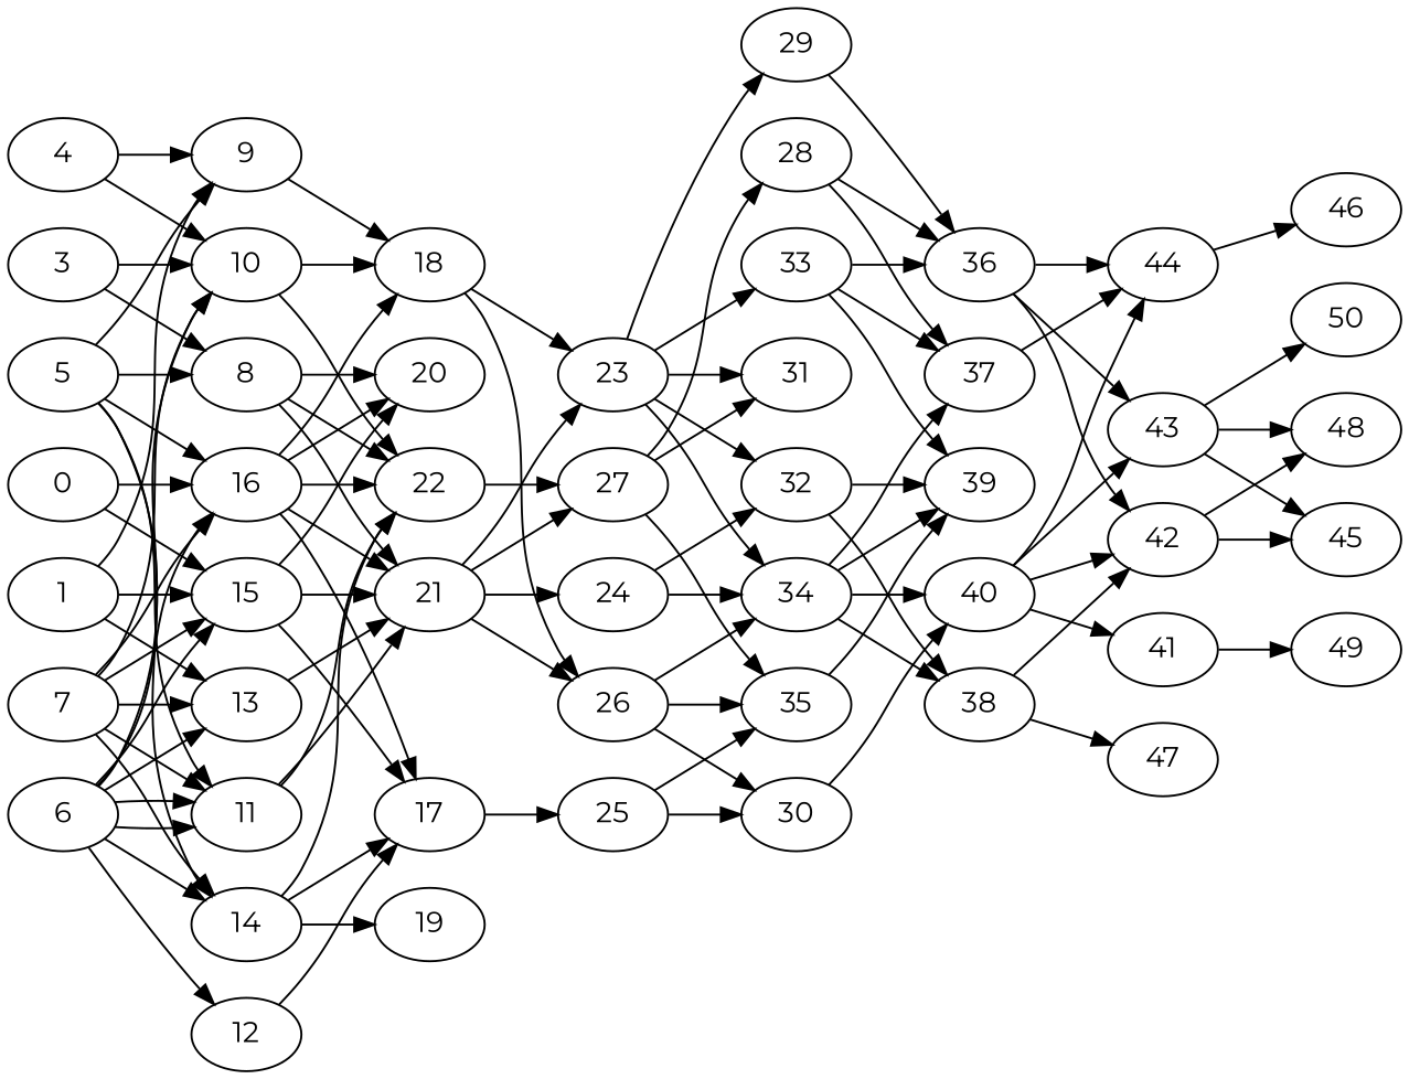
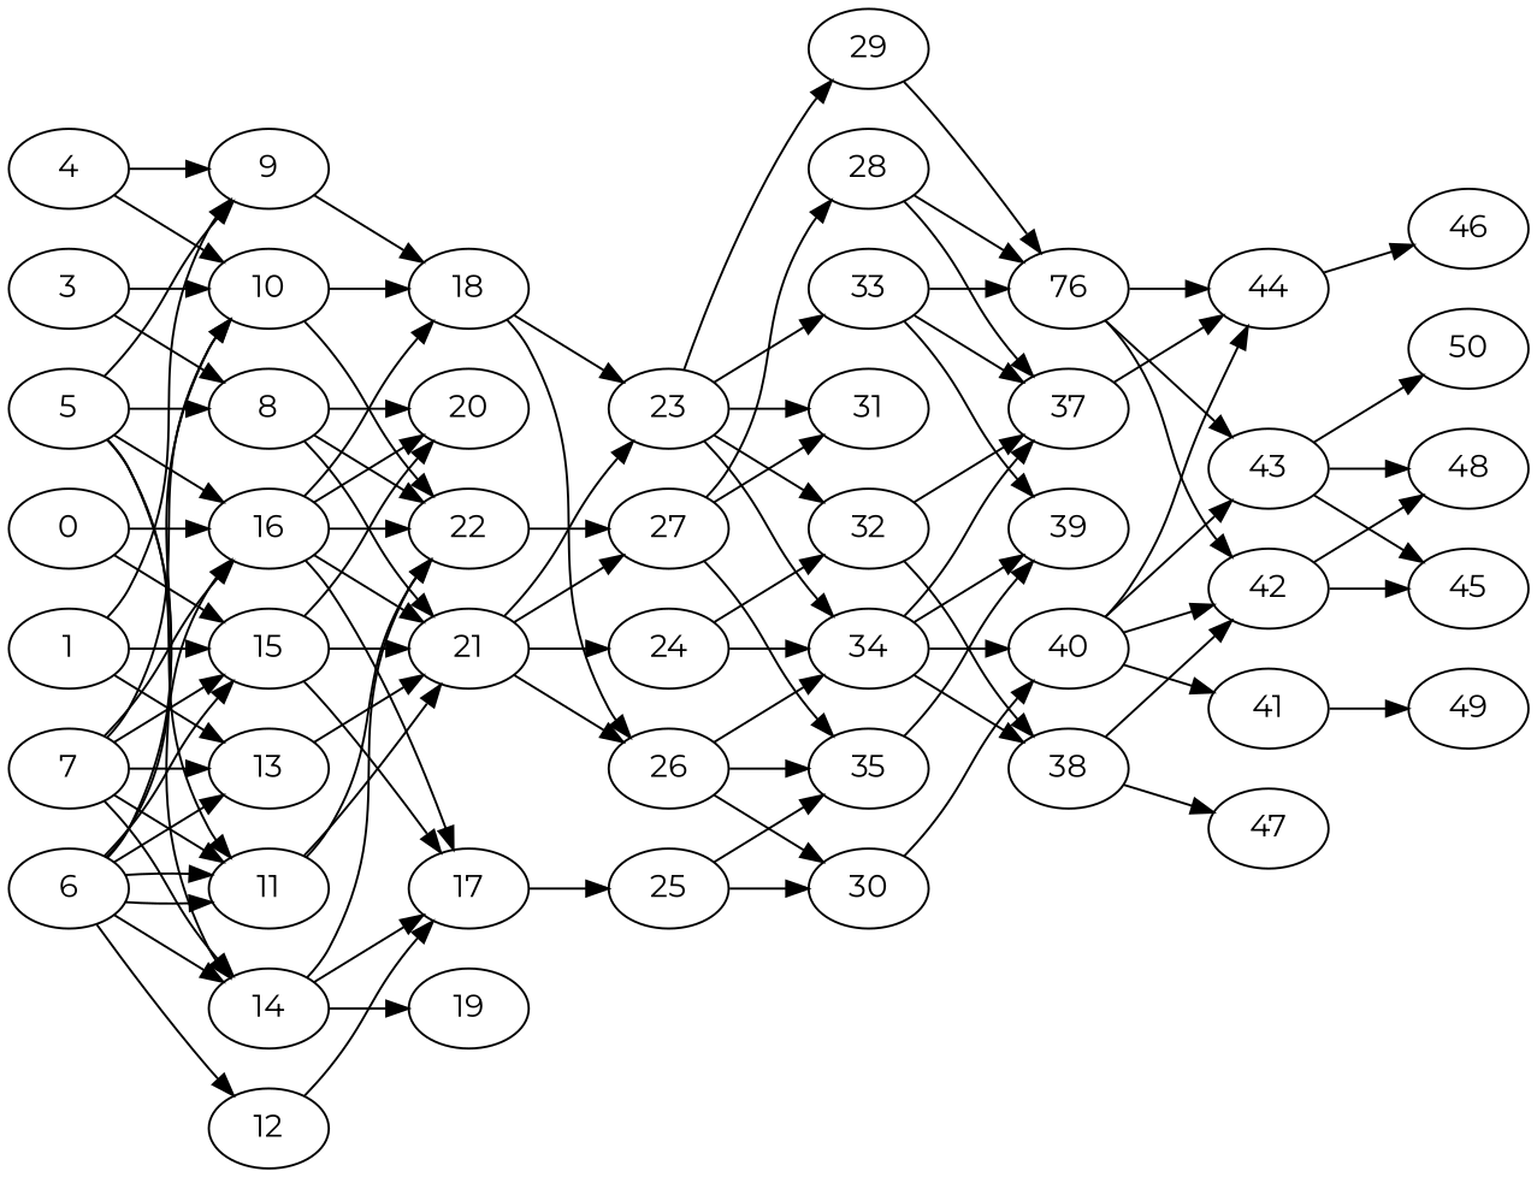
  digraph {
    fontname=Montserrat
    rankdir=LR
    node [alpha=0.17 compute_size=231928233984 fontname=Montserrat result_size=0]
    edge [fontname=Montserrat]
    1 [alpha=0.03 compute_size=9965083113 ram=31310420 result_size=9216 trans_size=118721]
    9 [alpha=0.08 compute_size=79033852088 ram=33377632 result_size=29696 trans_size=390895]
    13 [alpha=0.07 compute_size=9498962130 ram=1347098 result_size=1024 trans_size=628544]
    15 [alpha=0.10 compute_size=32537825682 ram=11018949 result_size=54272 trans_size=132784]
    18 [alpha=0.05 compute_size=38284320201 ram=12928564 result_size=54272 trans_size=194687]
    21 [compute_size=8589934592 ram=35329692 result_size=70656 trans_size=314602]
    20 [alpha=0.02 compute_size=423240572404 ram=2298259 trans_size=892095]
    17 [alpha=0.19 compute_size=2568514908 ram=9625055 result_size=74752 trans_size=834165]
    23 [alpha=0.14 compute_size=40698473629 ram=30509950 result_size=70656 trans_size=648584]
    26 [alpha=0.20 compute_size=316443557498 ram=28634002 result_size=9216 trans_size=260825]
    24 [alpha=0.16 ram=51927304 result_size=13312 trans_size=272799]
    27 [compute_size=3989683812 ram=44704652 result_size=29696 trans_size=96576]
    25 [alpha=0.06 compute_size=10702731595 ram=41265876 result_size=1024 trans_size=221707]
    n14 [alpha=0.04 compute_size=4754044511 label=0 ram=49664264 result_size=29696 trans_size=793022]
    16 [compute_size=368293445632 ram=12884515 result_size=9216 trans_size=440252]
    22 [alpha=0.19 compute_size=8589934592 ram=38247872 result_size=70656 trans_size=172204]
    3 [alpha=0.08 compute_size=1560655486 ram=9991067 result_size=70656 trans_size=465782]
    8 [alpha=0.05 compute_size=549755813888 ram=28171236 result_size=91136 trans_size=435023]
    10 [alpha=0.14 compute_size=18884845662 ram=13898497 result_size=9216 trans_size=551507]
    4 [alpha=0.03 compute_size=368293445632 ram=32271144 result_size=9216 trans_size=692334]
    5 [alpha=0.09 compute_size=179050560040 ram=24117096 result_size=1024 trans_size=709643]
    11 [alpha=0.00 compute_size=134217728000 ram=16421642 result_size=1024 trans_size=347659]
    14 [alpha=0.14 compute_size=615021044581 ram=40278360 result_size=54272 trans_size=122134]
    19 [alpha=0.01 compute_size=134217728000 ram=44373276 trans_size=375760]
    6 [alpha=0.11 compute_size=331706515274 ram=7232030 result_size=1024 trans_size=859958]
    12 [alpha=0.02 compute_size=549755813888 ram=47830324 result_size=91136 trans_size=632884]
    7 [alpha=0.11 compute_size=1073741824000 ram=49708932 result_size=1024 trans_size=448794]
    29 [alpha=0.18 compute_size=21454424331 ram=30036344 result_size=54272 trans_size=909291]
    31 [alpha=0.00 ram=45963912 result_size=13312 trans_size=808451]
    32 [alpha=0.19 ram=29907286 result_size=13312 trans_size=242957]
    33 [alpha=0.10 compute_size=782757789696 ram=22107378 result_size=54272 trans_size=54222]
    34 [alpha=0.02 compute_size=44482863541 ram=21727712 result_size=1024 trans_size=844387]
    30 [compute_size=31279936004 ram=52055972 result_size=54272 trans_size=478872]
    35 [alpha=0.16 compute_size=390342731226 ram=34558184 result_size=9216 trans_size=274041]
    28 [alpha=0.05 compute_size=30266159415 ram=36351304 result_size=29696 trans_size=475535]
    40 [alpha=0.09 compute_size=187268536771 ram=20999042 result_size=9216 trans_size=980245]
    39 [alpha=0.00 compute_size=11119808553 ram=28874234 trans_size=193568]
-   36 [alpha=0.10 compute_size=31550333294 ram=29589138 result_size=91136 trans_size=464760]
+   36 [alpha=0.10 compute_size=31550333294 ram=29589138 result_size=91136 trans_size=464760 label=76]
    38 [alpha=0.08 compute_size=782757789696 ram=49544612 result_size=54272 trans_size=301416]
    37 [alpha=0.02 compute_size=59123811792 ram=31983396 result_size=74752 trans_size=342807]
    42 [alpha=0.13 compute_size=8589934592 ram=22445740 result_size=70656 trans_size=981570]
    43 [alpha=0.12 compute_size=1073741824000 ram=20715480 result_size=1024 trans_size=36603]
    44 [ram=47290344 result_size=13312 trans_size=118968]
    41 [alpha=0.12 compute_size=285023501776 ram=10011320 result_size=91136 trans_size=347897]
    47 [alpha=0.01 ram=7000404 trans_size=466340]
    45 [alpha=0.11 compute_size=465873603572 ram=30044822 trans_size=1004149]
    48 [alpha=0.04 ram=26215814 trans_size=309489]
    50 [alpha=0.14 compute_size=782757789696 ram=42111060 trans_size=947472]
    46 [alpha=0.03 compute_size=638688333456 ram=38329740 trans_size=937346]
    49 [alpha=0.08 compute_size=157516733087 ram=5690990 trans_size=567323]
    1 -> 9
    1 -> 13
    1 -> 15
    9 -> 18
    13 -> 21
    15 -> 21
    15 -> 20
    15 -> 17
    18 -> 23
    18 -> 26
    21 -> 23
    21 -> 26
    21 -> 24
    21 -> 27
    17 -> 25
    23 -> 29
    23 -> 31
    23 -> 32
    23 -> 33
    23 -> 34
    26 -> 34
    26 -> 30
    26 -> 35
    24 -> 32
    24 -> 34
    27 -> 31
    27 -> 35
    27 -> 28
    25 -> 30
    25 -> 35
    n14 -> 15
    n14 -> 16
    16 -> 18
    16 -> 21
    16 -> 20
    16 -> 17
    16 -> 22
    22 -> 27
    3 -> 8
    3 -> 10
    8 -> 21
    8 -> 20
    8 -> 22
    10 -> 18
    10 -> 22
    4 -> 9
    4 -> 10
    5 -> 9
    5 -> 16
    5 -> 8
    5 -> 11
    5 -> 14
    11 -> 21
    11 -> 22
    14 -> 17
    14 -> 22
    14 -> 19
    6 -> 13
    6 -> 15
    6 -> 16
    6 -> 10
    6 -> 11
    6 -> 11
    6 -> 14
    6 -> 12
    12 -> 17
    7 -> 13
    7 -> 15
    7 -> 16
    7 -> 10
    7 -> 11
    7 -> 14
    29 -> 36
-   32 -> 39
+   32 -> 37
    32 -> 38
    33 -> 39
    33 -> 36
    33 -> 37
    34 -> 40
    34 -> 39
    34 -> 38
    34 -> 37
    30 -> 40
    35 -> 39
    28 -> 36
    28 -> 37
    40 -> 42
    40 -> 43
    40 -> 44
    40 -> 41
    36 -> 42
    36 -> 43
    36 -> 44
    38 -> 42
    38 -> 47
    37 -> 44
    42 -> 45
    42 -> 48
    43 -> 45
    43 -> 48
    43 -> 50
    44 -> 46
    41 -> 49
  }
